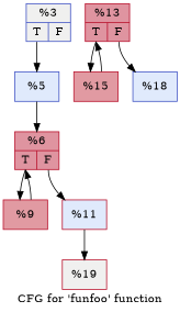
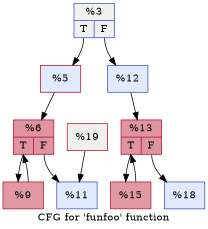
  digraph {
    label="CFG for 'funfoo' function"
    node [color="#3d50c3ff" fillcolor="#b9d0f970" shape=record style=filled]
    n1 [fillcolor="#dedcdb70" label="{%3|{<s0>T|<s1>F}}"]
-   n2 [label="{%5}"]
+   n2 [color="#b70d28ff" label="{%5}"]
+   n3 [label="{%12}"]
    n4 [color="#b70d28ff" fillcolor="#b70d2870" label="{%6|{<s0>T|<s1>F}}"]
    n5 [color="#b70d28ff" fillcolor="#b70d2870" label="{%13|{<s0>T|<s1>F}}"]
    n6 [color="#b70d28ff" fillcolor="#bb1b2c70" label="{%9}"]
-   n7 [color="#b70d28ff" label="{%11}"]
+   n7 [label="{%11}"]
    n8 [color="#b70d28ff" fillcolor="#bb1b2c70" label="{%15}"]
    n9 [label="{%18}"]
    n10 [color="#b70d28ff" fillcolor="#dedcdb70" label="{%19}"]
    n1 -> n2 [tailport=s0]
+   n1 -> n3 [tailport=s1]
    n2 -> n4
+   n3 -> n5
    n4 -> n6 [tailport=s0]
    n4 -> n7 [tailport=s1]
    n5 -> n8 [tailport=s0]
    n5 -> n9 [tailport=s1]
    n6 -> n4
-   n7 -> n10
+   n10 -> n7
    n8 -> n5
  }
